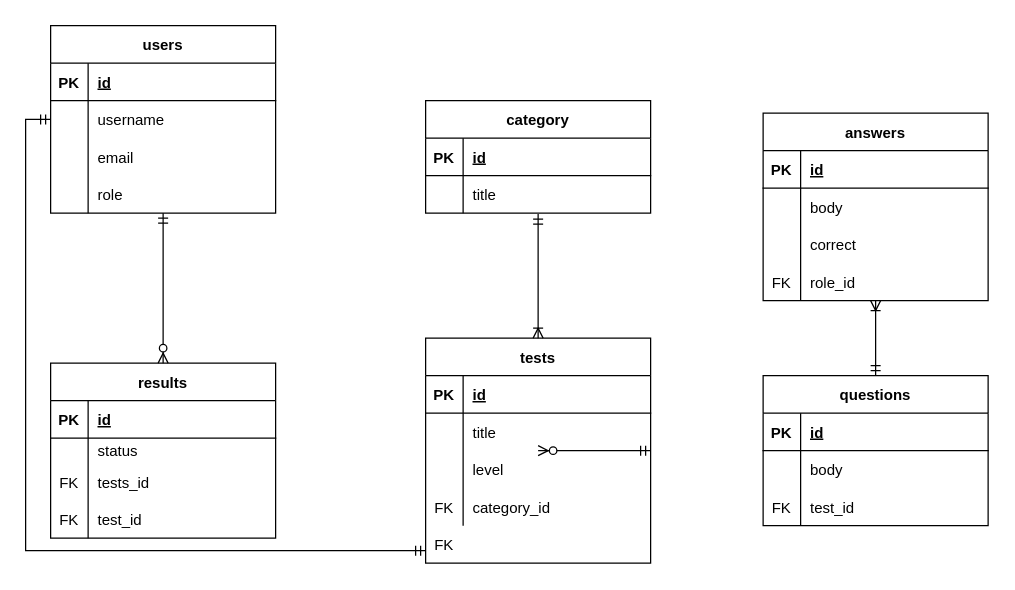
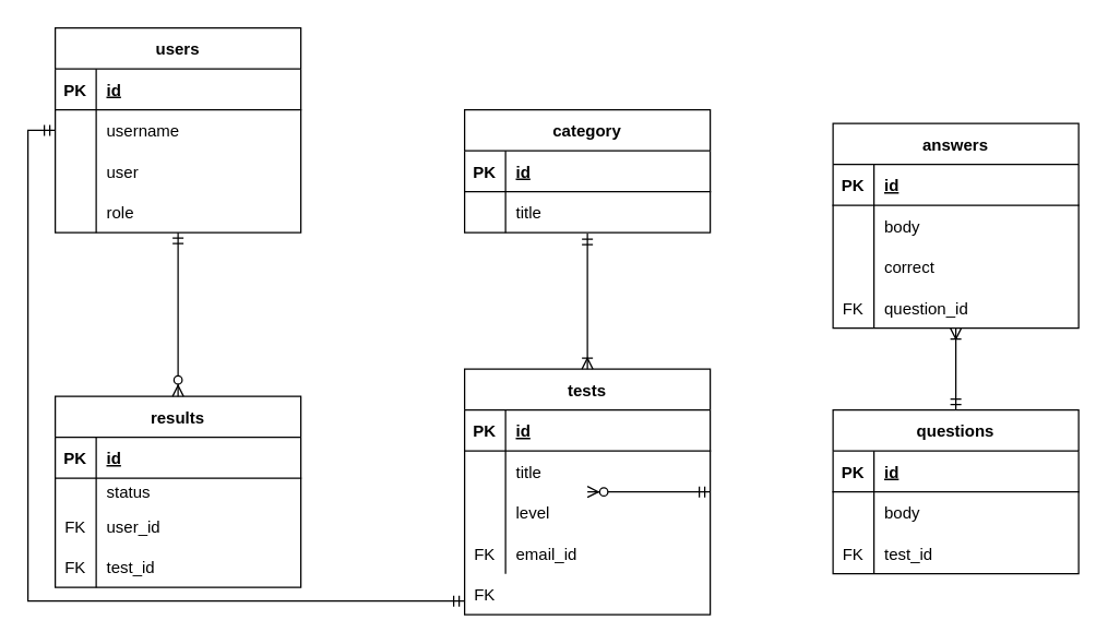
  <mxCell id="0" />
  <mxCell id="1" parent="0" />
  <mxCell id="2" value="users" style="shape=table;startSize=30;container=1;collapsible=1;childLayout=tableLayout;fixedRows=1;rowLines=0;fontStyle=1;align=center;resizeLast=1;" vertex="1" parent="1"><mxGeometry x="40" y="20" width="180" height="150" as="geometry" /></mxCell>
  <mxCell id="3" value="" style="shape=tableRow;horizontal=0;startSize=0;swimlaneHead=0;swimlaneBody=0;fillColor=none;collapsible=0;dropTarget=0;points=[[0,0.5],[1,0.5]];portConstraint=eastwest;top=0;left=0;right=0;bottom=1;" vertex="1" parent="2"><mxGeometry y="30" width="180" height="30" as="geometry" /></mxCell>
  <mxCell id="4" value="PK" style="shape=partialRectangle;connectable=0;fillColor=none;top=0;left=0;bottom=0;right=0;fontStyle=1;overflow=hidden;" vertex="1" parent="3"><mxGeometry width="30" height="30" as="geometry"><mxRectangle width="30" height="30" as="alternateBounds" /></mxGeometry></mxCell>
  <mxCell id="5" value="id" style="shape=partialRectangle;connectable=0;fillColor=none;top=0;left=0;bottom=0;right=0;align=left;spacingLeft=6;fontStyle=5;overflow=hidden;" vertex="1" parent="3"><mxGeometry x="30" width="150" height="30" as="geometry"><mxRectangle width="150" height="30" as="alternateBounds" /></mxGeometry></mxCell>
  <mxCell id="6" value="" style="shape=tableRow;horizontal=0;startSize=0;swimlaneHead=0;swimlaneBody=0;fillColor=none;collapsible=0;dropTarget=0;points=[[0,0.5],[1,0.5]];portConstraint=eastwest;top=0;left=0;right=0;bottom=0;" vertex="1" parent="2"><mxGeometry y="60" width="180" height="30" as="geometry" /></mxCell>
  <mxCell id="7" value="" style="shape=partialRectangle;connectable=0;fillColor=none;top=0;left=0;bottom=0;right=0;editable=1;overflow=hidden;" vertex="1" parent="6"><mxGeometry width="30" height="30" as="geometry"><mxRectangle width="30" height="30" as="alternateBounds" /></mxGeometry></mxCell>
  <mxCell id="8" value="username" style="shape=partialRectangle;connectable=0;fillColor=none;top=0;left=0;bottom=0;right=0;align=left;spacingLeft=6;overflow=hidden;" vertex="1" parent="6"><mxGeometry x="30" width="150" height="30" as="geometry"><mxRectangle width="150" height="30" as="alternateBounds" /></mxGeometry></mxCell>
  <mxCell id="9" value="" style="shape=tableRow;horizontal=0;startSize=0;swimlaneHead=0;swimlaneBody=0;fillColor=none;collapsible=0;dropTarget=0;points=[[0,0.5],[1,0.5]];portConstraint=eastwest;top=0;left=0;right=0;bottom=0;" vertex="1" parent="2"><mxGeometry y="90" width="180" height="30" as="geometry" /></mxCell>
  <mxCell id="10" value="" style="shape=partialRectangle;connectable=0;fillColor=none;top=0;left=0;bottom=0;right=0;editable=1;overflow=hidden;" vertex="1" parent="9"><mxGeometry width="30" height="30" as="geometry"><mxRectangle width="30" height="30" as="alternateBounds" /></mxGeometry></mxCell>
- <mxCell id="11" value="email" style="shape=partialRectangle;connectable=0;fillColor=none;top=0;left=0;bottom=0;right=0;align=left;spacingLeft=6;overflow=hidden;" vertex="1" parent="9"><mxGeometry x="30" width="150" height="30" as="geometry"><mxRectangle width="150" height="30" as="alternateBounds" /></mxGeometry></mxCell>
+ <mxCell id="11" value="user" style="shape=partialRectangle;connectable=0;fillColor=none;top=0;left=0;bottom=0;right=0;align=left;spacingLeft=6;overflow=hidden;" vertex="1" parent="9"><mxGeometry x="30" width="150" height="30" as="geometry"><mxRectangle width="150" height="30" as="alternateBounds" /></mxGeometry></mxCell>
  <mxCell id="12" value="" style="shape=tableRow;horizontal=0;startSize=0;swimlaneHead=0;swimlaneBody=0;fillColor=none;collapsible=0;dropTarget=0;points=[[0,0.5],[1,0.5]];portConstraint=eastwest;top=0;left=0;right=0;bottom=0;" vertex="1" parent="2"><mxGeometry y="120" width="180" height="30" as="geometry" /></mxCell>
  <mxCell id="13" value="" style="shape=partialRectangle;connectable=0;fillColor=none;top=0;left=0;bottom=0;right=0;editable=1;overflow=hidden;" vertex="1" parent="12"><mxGeometry width="30" height="30" as="geometry"><mxRectangle width="30" height="30" as="alternateBounds" /></mxGeometry></mxCell>
  <mxCell id="14" value="role" style="shape=partialRectangle;connectable=0;fillColor=none;top=0;left=0;bottom=0;right=0;align=left;spacingLeft=6;overflow=hidden;" vertex="1" parent="12"><mxGeometry x="30" width="150" height="30" as="geometry"><mxRectangle width="150" height="30" as="alternateBounds" /></mxGeometry></mxCell>
  <mxCell id="15" value="results" style="shape=table;startSize=30;container=1;collapsible=1;childLayout=tableLayout;fixedRows=1;rowLines=0;fontStyle=1;align=center;resizeLast=1;" vertex="1" parent="1"><mxGeometry x="40" y="290" width="180" height="140" as="geometry" /></mxCell>
  <mxCell id="16" value="" style="shape=tableRow;horizontal=0;startSize=0;swimlaneHead=0;swimlaneBody=0;fillColor=none;collapsible=0;dropTarget=0;points=[[0,0.5],[1,0.5]];portConstraint=eastwest;top=0;left=0;right=0;bottom=1;" vertex="1" parent="15"><mxGeometry y="30" width="180" height="30" as="geometry" /></mxCell>
  <mxCell id="17" value="PK" style="shape=partialRectangle;connectable=0;fillColor=none;top=0;left=0;bottom=0;right=0;fontStyle=1;overflow=hidden;" vertex="1" parent="16"><mxGeometry width="30" height="30" as="geometry"><mxRectangle width="30" height="30" as="alternateBounds" /></mxGeometry></mxCell>
  <mxCell id="18" value="id" style="shape=partialRectangle;connectable=0;fillColor=none;top=0;left=0;bottom=0;right=0;align=left;spacingLeft=6;fontStyle=5;overflow=hidden;" vertex="1" parent="16"><mxGeometry x="30" width="150" height="30" as="geometry"><mxRectangle width="150" height="30" as="alternateBounds" /></mxGeometry></mxCell>
  <mxCell id="19" value="" style="shape=tableRow;horizontal=0;startSize=0;swimlaneHead=0;swimlaneBody=0;fillColor=none;collapsible=0;dropTarget=0;points=[[0,0.5],[1,0.5]];portConstraint=eastwest;top=0;left=0;right=0;bottom=0;" vertex="1" parent="15"><mxGeometry y="60" width="180" height="20" as="geometry" /></mxCell>
  <mxCell id="20" value="" style="shape=partialRectangle;connectable=0;fillColor=none;top=0;left=0;bottom=0;right=0;editable=1;overflow=hidden;" vertex="1" parent="19"><mxGeometry width="30" height="20" as="geometry"><mxRectangle width="30" height="20" as="alternateBounds" /></mxGeometry></mxCell>
  <mxCell id="21" value="status" style="shape=partialRectangle;connectable=0;fillColor=none;top=0;left=0;bottom=0;right=0;align=left;spacingLeft=6;overflow=hidden;" vertex="1" parent="19"><mxGeometry x="30" width="150" height="20" as="geometry"><mxRectangle width="150" height="20" as="alternateBounds" /></mxGeometry></mxCell>
  <mxCell id="22" value="" style="shape=tableRow;horizontal=0;startSize=0;swimlaneHead=0;swimlaneBody=0;fillColor=none;collapsible=0;dropTarget=0;points=[[0,0.5],[1,0.5]];portConstraint=eastwest;top=0;left=0;right=0;bottom=0;" vertex="1" parent="15"><mxGeometry y="80" width="180" height="30" as="geometry" /></mxCell>
  <mxCell id="23" value="FK" style="shape=partialRectangle;connectable=0;fillColor=none;top=0;left=0;bottom=0;right=0;editable=1;overflow=hidden;" vertex="1" parent="22"><mxGeometry width="30" height="30" as="geometry"><mxRectangle width="30" height="30" as="alternateBounds" /></mxGeometry></mxCell>
- <mxCell id="24" value="tests_id" style="shape=partialRectangle;connectable=0;fillColor=none;top=0;left=0;bottom=0;right=0;align=left;spacingLeft=6;overflow=hidden;" vertex="1" parent="22"><mxGeometry x="30" width="150" height="30" as="geometry"><mxRectangle width="150" height="30" as="alternateBounds" /></mxGeometry></mxCell>
+ <mxCell id="24" value="user_id" style="shape=partialRectangle;connectable=0;fillColor=none;top=0;left=0;bottom=0;right=0;align=left;spacingLeft=6;overflow=hidden;" vertex="1" parent="22"><mxGeometry x="30" width="150" height="30" as="geometry"><mxRectangle width="150" height="30" as="alternateBounds" /></mxGeometry></mxCell>
  <mxCell id="25" value="" style="shape=tableRow;horizontal=0;startSize=0;swimlaneHead=0;swimlaneBody=0;fillColor=none;collapsible=0;dropTarget=0;points=[[0,0.5],[1,0.5]];portConstraint=eastwest;top=0;left=0;right=0;bottom=0;" vertex="1" parent="15"><mxGeometry y="110" width="180" height="30" as="geometry" /></mxCell>
  <mxCell id="26" value="FK" style="shape=partialRectangle;connectable=0;fillColor=none;top=0;left=0;bottom=0;right=0;editable=1;overflow=hidden;" vertex="1" parent="25"><mxGeometry width="30" height="30" as="geometry"><mxRectangle width="30" height="30" as="alternateBounds" /></mxGeometry></mxCell>
  <mxCell id="27" value="test_id" style="shape=partialRectangle;connectable=0;fillColor=none;top=0;left=0;bottom=0;right=0;align=left;spacingLeft=6;overflow=hidden;" vertex="1" parent="25"><mxGeometry x="30" width="150" height="30" as="geometry"><mxRectangle width="150" height="30" as="alternateBounds" /></mxGeometry></mxCell>
  <mxCell id="28" value="category" style="shape=table;startSize=30;container=1;collapsible=1;childLayout=tableLayout;fixedRows=1;rowLines=0;fontStyle=1;align=center;resizeLast=1;" vertex="1" parent="1"><mxGeometry x="340" y="80" width="180" height="90" as="geometry" /></mxCell>
  <mxCell id="29" value="" style="shape=tableRow;horizontal=0;startSize=0;swimlaneHead=0;swimlaneBody=0;fillColor=none;collapsible=0;dropTarget=0;points=[[0,0.5],[1,0.5]];portConstraint=eastwest;top=0;left=0;right=0;bottom=1;" vertex="1" parent="28"><mxGeometry y="30" width="180" height="30" as="geometry" /></mxCell>
  <mxCell id="30" value="PK" style="shape=partialRectangle;connectable=0;fillColor=none;top=0;left=0;bottom=0;right=0;fontStyle=1;overflow=hidden;" vertex="1" parent="29"><mxGeometry width="30" height="30" as="geometry"><mxRectangle width="30" height="30" as="alternateBounds" /></mxGeometry></mxCell>
  <mxCell id="31" value="id" style="shape=partialRectangle;connectable=0;fillColor=none;top=0;left=0;bottom=0;right=0;align=left;spacingLeft=6;fontStyle=5;overflow=hidden;" vertex="1" parent="29"><mxGeometry x="30" width="150" height="30" as="geometry"><mxRectangle width="150" height="30" as="alternateBounds" /></mxGeometry></mxCell>
  <mxCell id="32" value="" style="shape=tableRow;horizontal=0;startSize=0;swimlaneHead=0;swimlaneBody=0;fillColor=none;collapsible=0;dropTarget=0;points=[[0,0.5],[1,0.5]];portConstraint=eastwest;top=0;left=0;right=0;bottom=0;" vertex="1" parent="28"><mxGeometry y="60" width="180" height="30" as="geometry" /></mxCell>
  <mxCell id="33" value="" style="shape=partialRectangle;connectable=0;fillColor=none;top=0;left=0;bottom=0;right=0;editable=1;overflow=hidden;" vertex="1" parent="32"><mxGeometry width="30" height="30" as="geometry"><mxRectangle width="30" height="30" as="alternateBounds" /></mxGeometry></mxCell>
  <mxCell id="34" value="title" style="shape=partialRectangle;connectable=0;fillColor=none;top=0;left=0;bottom=0;right=0;align=left;spacingLeft=6;overflow=hidden;" vertex="1" parent="32"><mxGeometry x="30" width="150" height="30" as="geometry"><mxRectangle width="150" height="30" as="alternateBounds" /></mxGeometry></mxCell>
  <mxCell id="35" value="tests" style="shape=table;startSize=30;container=1;collapsible=1;childLayout=tableLayout;fixedRows=1;rowLines=0;fontStyle=1;align=center;resizeLast=1;" vertex="1" parent="1"><mxGeometry x="340" y="270" width="180" height="180" as="geometry" /></mxCell>
  <mxCell id="36" value="" style="shape=tableRow;horizontal=0;startSize=0;swimlaneHead=0;swimlaneBody=0;fillColor=none;collapsible=0;dropTarget=0;points=[[0,0.5],[1,0.5]];portConstraint=eastwest;top=0;left=0;right=0;bottom=1;" vertex="1" parent="35"><mxGeometry y="30" width="180" height="30" as="geometry" /></mxCell>
  <mxCell id="37" value="PK" style="shape=partialRectangle;connectable=0;fillColor=none;top=0;left=0;bottom=0;right=0;fontStyle=1;overflow=hidden;" vertex="1" parent="36"><mxGeometry width="30" height="30" as="geometry"><mxRectangle width="30" height="30" as="alternateBounds" /></mxGeometry></mxCell>
  <mxCell id="38" value="id" style="shape=partialRectangle;connectable=0;fillColor=none;top=0;left=0;bottom=0;right=0;align=left;spacingLeft=6;fontStyle=5;overflow=hidden;strokeColor=#000000;" vertex="1" parent="36"><mxGeometry x="30" width="150" height="30" as="geometry"><mxRectangle width="150" height="30" as="alternateBounds" /></mxGeometry></mxCell>
  <mxCell id="39" value="" style="shape=tableRow;horizontal=0;startSize=0;swimlaneHead=0;swimlaneBody=0;fillColor=none;collapsible=0;dropTarget=0;points=[[0,0.5],[1,0.5]];portConstraint=eastwest;top=0;left=0;right=0;bottom=0;" vertex="1" parent="35"><mxGeometry y="60" width="180" height="30" as="geometry" /></mxCell>
  <mxCell id="40" value="" style="shape=partialRectangle;connectable=0;fillColor=none;top=0;left=0;bottom=0;right=0;editable=1;overflow=hidden;" vertex="1" parent="39"><mxGeometry width="30" height="30" as="geometry"><mxRectangle width="30" height="30" as="alternateBounds" /></mxGeometry></mxCell>
  <mxCell id="41" value="title" style="shape=partialRectangle;connectable=0;fillColor=none;top=0;left=0;bottom=0;right=0;align=left;spacingLeft=6;overflow=hidden;" vertex="1" parent="39"><mxGeometry x="30" width="150" height="30" as="geometry"><mxRectangle width="150" height="30" as="alternateBounds" /></mxGeometry></mxCell>
  <mxCell id="42" value="" style="shape=tableRow;horizontal=0;startSize=0;swimlaneHead=0;swimlaneBody=0;fillColor=none;collapsible=0;dropTarget=0;points=[[0,0.5],[1,0.5]];portConstraint=eastwest;top=0;left=0;right=0;bottom=0;" vertex="1" parent="35"><mxGeometry y="90" width="180" height="30" as="geometry" /></mxCell>
  <mxCell id="43" value="" style="shape=partialRectangle;connectable=0;fillColor=none;top=0;left=0;bottom=0;right=0;editable=1;overflow=hidden;" vertex="1" parent="42"><mxGeometry width="30" height="30" as="geometry"><mxRectangle width="30" height="30" as="alternateBounds" /></mxGeometry></mxCell>
  <mxCell id="44" value="level" style="shape=partialRectangle;connectable=0;fillColor=none;top=0;left=0;bottom=0;right=0;align=left;spacingLeft=6;overflow=hidden;" vertex="1" parent="42"><mxGeometry x="30" width="150" height="30" as="geometry"><mxRectangle width="150" height="30" as="alternateBounds" /></mxGeometry></mxCell>
  <mxCell id="45" value="" style="shape=tableRow;horizontal=0;startSize=0;swimlaneHead=0;swimlaneBody=0;fillColor=none;collapsible=0;dropTarget=0;points=[[0,0.5],[1,0.5]];portConstraint=eastwest;top=0;left=0;right=0;bottom=0;" vertex="1" parent="35"><mxGeometry y="120" width="180" height="30" as="geometry" /></mxCell>
  <mxCell id="46" value="FK" style="shape=partialRectangle;connectable=0;fillColor=none;top=0;left=0;bottom=0;right=0;editable=1;overflow=hidden;" vertex="1" parent="45"><mxGeometry width="30" height="30" as="geometry"><mxRectangle width="30" height="30" as="alternateBounds" /></mxGeometry></mxCell>
- <mxCell id="47" value="category_id" style="shape=partialRectangle;connectable=0;fillColor=none;top=0;left=0;bottom=0;right=0;align=left;spacingLeft=6;overflow=hidden;" vertex="1" parent="45"><mxGeometry x="30" width="150" height="30" as="geometry"><mxRectangle width="150" height="30" as="alternateBounds" /></mxGeometry></mxCell>
+ <mxCell id="47" value="email_id" style="shape=partialRectangle;connectable=0;fillColor=none;top=0;left=0;bottom=0;right=0;align=left;spacingLeft=6;overflow=hidden;" vertex="1" parent="45"><mxGeometry x="30" width="150" height="30" as="geometry"><mxRectangle width="150" height="30" as="alternateBounds" /></mxGeometry></mxCell>
  <mxCell id="48" value="FK" style="shape=partialRectangle;connectable=0;fillColor=none;top=0;left=0;bottom=0;right=0;editable=1;overflow=hidden;" vertex="1" parent="1"><mxGeometry x="340" y="420" width="30" height="30" as="geometry"><mxRectangle width="30" height="30" as="alternateBounds" /></mxGeometry></mxCell>
  <mxCell id="49" value="questions" style="shape=table;startSize=30;container=1;collapsible=1;childLayout=tableLayout;fixedRows=1;rowLines=0;fontStyle=1;align=center;resizeLast=1;strokeColor=#000000;" vertex="1" parent="1"><mxGeometry x="610" y="300" width="180" height="120" as="geometry" /></mxCell>
  <mxCell id="50" value="" style="shape=tableRow;horizontal=0;startSize=0;swimlaneHead=0;swimlaneBody=0;fillColor=none;collapsible=0;dropTarget=0;points=[[0,0.5],[1,0.5]];portConstraint=eastwest;top=0;left=0;right=0;bottom=1;strokeColor=#000000;" vertex="1" parent="49"><mxGeometry y="30" width="180" height="30" as="geometry" /></mxCell>
  <mxCell id="51" value="PK" style="shape=partialRectangle;connectable=0;fillColor=none;top=0;left=0;bottom=0;right=0;fontStyle=1;overflow=hidden;strokeColor=#000000;" vertex="1" parent="50"><mxGeometry width="30" height="30" as="geometry"><mxRectangle width="30" height="30" as="alternateBounds" /></mxGeometry></mxCell>
  <mxCell id="52" value="id" style="shape=partialRectangle;connectable=0;fillColor=none;top=0;left=0;bottom=0;right=0;align=left;spacingLeft=6;fontStyle=5;overflow=hidden;strokeColor=#000000;" vertex="1" parent="50"><mxGeometry x="30" width="150" height="30" as="geometry"><mxRectangle width="150" height="30" as="alternateBounds" /></mxGeometry></mxCell>
  <mxCell id="53" value="" style="shape=tableRow;horizontal=0;startSize=0;swimlaneHead=0;swimlaneBody=0;fillColor=none;collapsible=0;dropTarget=0;points=[[0,0.5],[1,0.5]];portConstraint=eastwest;top=0;left=0;right=0;bottom=0;strokeColor=#000000;" vertex="1" parent="49"><mxGeometry y="60" width="180" height="30" as="geometry" /></mxCell>
  <mxCell id="54" value="" style="shape=partialRectangle;connectable=0;fillColor=none;top=0;left=0;bottom=0;right=0;editable=1;overflow=hidden;strokeColor=#000000;" vertex="1" parent="53"><mxGeometry width="30" height="30" as="geometry"><mxRectangle width="30" height="30" as="alternateBounds" /></mxGeometry></mxCell>
  <mxCell id="55" value="body" style="shape=partialRectangle;connectable=0;fillColor=none;top=0;left=0;bottom=0;right=0;align=left;spacingLeft=6;overflow=hidden;strokeColor=#000000;" vertex="1" parent="53"><mxGeometry x="30" width="150" height="30" as="geometry"><mxRectangle width="150" height="30" as="alternateBounds" /></mxGeometry></mxCell>
  <mxCell id="56" value="" style="shape=tableRow;horizontal=0;startSize=0;swimlaneHead=0;swimlaneBody=0;fillColor=none;collapsible=0;dropTarget=0;points=[[0,0.5],[1,0.5]];portConstraint=eastwest;top=0;left=0;right=0;bottom=0;strokeColor=#000000;" vertex="1" parent="49"><mxGeometry y="90" width="180" height="30" as="geometry" /></mxCell>
  <mxCell id="57" value="FK" style="shape=partialRectangle;connectable=0;fillColor=none;top=0;left=0;bottom=0;right=0;editable=1;overflow=hidden;strokeColor=#000000;" vertex="1" parent="56"><mxGeometry width="30" height="30" as="geometry"><mxRectangle width="30" height="30" as="alternateBounds" /></mxGeometry></mxCell>
  <mxCell id="58" value="test_id" style="shape=partialRectangle;connectable=0;fillColor=none;top=0;left=0;bottom=0;right=0;align=left;spacingLeft=6;overflow=hidden;strokeColor=#000000;" vertex="1" parent="56"><mxGeometry x="30" width="150" height="30" as="geometry"><mxRectangle width="150" height="30" as="alternateBounds" /></mxGeometry></mxCell>
  <mxCell id="59" value="answers" style="shape=table;startSize=30;container=1;collapsible=1;childLayout=tableLayout;fixedRows=1;rowLines=0;fontStyle=1;align=center;resizeLast=1;strokeColor=#000000;" vertex="1" parent="1"><mxGeometry x="610" y="90" width="180" height="150" as="geometry" /></mxCell>
  <mxCell id="60" value="" style="shape=tableRow;horizontal=0;startSize=0;swimlaneHead=0;swimlaneBody=0;fillColor=none;collapsible=0;dropTarget=0;points=[[0,0.5],[1,0.5]];portConstraint=eastwest;top=0;left=0;right=0;bottom=1;strokeColor=#000000;" vertex="1" parent="59"><mxGeometry y="30" width="180" height="30" as="geometry" /></mxCell>
  <mxCell id="61" value="PK" style="shape=partialRectangle;connectable=0;fillColor=none;top=0;left=0;bottom=0;right=0;fontStyle=1;overflow=hidden;strokeColor=#000000;" vertex="1" parent="60"><mxGeometry width="30" height="30" as="geometry"><mxRectangle width="30" height="30" as="alternateBounds" /></mxGeometry></mxCell>
  <mxCell id="62" value="id" style="shape=partialRectangle;connectable=0;fillColor=none;top=0;left=0;bottom=0;right=0;align=left;spacingLeft=6;fontStyle=5;overflow=hidden;strokeColor=#000000;" vertex="1" parent="60"><mxGeometry x="30" width="150" height="30" as="geometry"><mxRectangle width="150" height="30" as="alternateBounds" /></mxGeometry></mxCell>
  <mxCell id="63" value="" style="shape=tableRow;horizontal=0;startSize=0;swimlaneHead=0;swimlaneBody=0;fillColor=none;collapsible=0;dropTarget=0;points=[[0,0.5],[1,0.5]];portConstraint=eastwest;top=0;left=0;right=0;bottom=0;strokeColor=#000000;" vertex="1" parent="59"><mxGeometry y="60" width="180" height="30" as="geometry" /></mxCell>
  <mxCell id="64" value="" style="shape=partialRectangle;connectable=0;fillColor=none;top=0;left=0;bottom=0;right=0;editable=1;overflow=hidden;strokeColor=#000000;" vertex="1" parent="63"><mxGeometry width="30" height="30" as="geometry"><mxRectangle width="30" height="30" as="alternateBounds" /></mxGeometry></mxCell>
  <mxCell id="65" value="body" style="shape=partialRectangle;connectable=0;fillColor=none;top=0;left=0;bottom=0;right=0;align=left;spacingLeft=6;overflow=hidden;strokeColor=#000000;" vertex="1" parent="63"><mxGeometry x="30" width="150" height="30" as="geometry"><mxRectangle width="150" height="30" as="alternateBounds" /></mxGeometry></mxCell>
  <mxCell id="66" value="" style="shape=tableRow;horizontal=0;startSize=0;swimlaneHead=0;swimlaneBody=0;fillColor=none;collapsible=0;dropTarget=0;points=[[0,0.5],[1,0.5]];portConstraint=eastwest;top=0;left=0;right=0;bottom=0;strokeColor=#000000;" vertex="1" parent="59"><mxGeometry y="90" width="180" height="30" as="geometry" /></mxCell>
  <mxCell id="67" value="" style="shape=partialRectangle;connectable=0;fillColor=none;top=0;left=0;bottom=0;right=0;editable=1;overflow=hidden;strokeColor=#000000;" vertex="1" parent="66"><mxGeometry width="30" height="30" as="geometry"><mxRectangle width="30" height="30" as="alternateBounds" /></mxGeometry></mxCell>
  <mxCell id="68" value="correct" style="shape=partialRectangle;connectable=0;fillColor=none;top=0;left=0;bottom=0;right=0;align=left;spacingLeft=6;overflow=hidden;strokeColor=#000000;" vertex="1" parent="66"><mxGeometry x="30" width="150" height="30" as="geometry"><mxRectangle width="150" height="30" as="alternateBounds" /></mxGeometry></mxCell>
  <mxCell id="69" value="" style="shape=tableRow;horizontal=0;startSize=0;swimlaneHead=0;swimlaneBody=0;fillColor=none;collapsible=0;dropTarget=0;points=[[0,0.5],[1,0.5]];portConstraint=eastwest;top=0;left=0;right=0;bottom=0;strokeColor=#000000;" vertex="1" parent="59"><mxGeometry y="120" width="180" height="30" as="geometry" /></mxCell>
  <mxCell id="70" value="FK" style="shape=partialRectangle;connectable=0;fillColor=none;top=0;left=0;bottom=0;right=0;editable=1;overflow=hidden;strokeColor=#000000;" vertex="1" parent="69"><mxGeometry width="30" height="30" as="geometry"><mxRectangle width="30" height="30" as="alternateBounds" /></mxGeometry></mxCell>
- <mxCell id="71" value="role_id" style="shape=partialRectangle;connectable=0;fillColor=none;top=0;left=0;bottom=0;right=0;align=left;spacingLeft=6;overflow=hidden;strokeColor=#000000;" vertex="1" parent="69"><mxGeometry x="30" width="150" height="30" as="geometry"><mxRectangle width="150" height="30" as="alternateBounds" /></mxGeometry></mxCell>
+ <mxCell id="71" value="question_id" style="shape=partialRectangle;connectable=0;fillColor=none;top=0;left=0;bottom=0;right=0;align=left;spacingLeft=6;overflow=hidden;strokeColor=#000000;" vertex="1" parent="69"><mxGeometry x="30" width="150" height="30" as="geometry"><mxRectangle width="150" height="30" as="alternateBounds" /></mxGeometry></mxCell>
  <mxCell id="72" value="" style="fontSize=12;html=1;endArrow=ERoneToMany;startArrow=ERmandOne;rounded=0;edgeStyle=orthogonalEdgeStyle;entryX=0.5;entryY=0;entryDx=0;entryDy=0;exitX=0.5;exitY=1.024;exitDx=0;exitDy=0;exitPerimeter=0;" edge="1" parent="1" source="32" target="35"><mxGeometry width="100" height="100" relative="1" as="geometry"><mxPoint x="430" y="180" as="sourcePoint" /><mxPoint x="576" y="250" as="targetPoint" /></mxGeometry></mxCell>
  <mxCell id="73" value="" style="edgeStyle=orthogonalEdgeStyle;fontSize=12;html=1;endArrow=ERmandOne;startArrow=ERmandOne;rounded=0;entryX=0;entryY=0.5;entryDx=0;entryDy=0;" edge="1" parent="1" target="6"><mxGeometry width="100" height="100" relative="1" as="geometry"><mxPoint x="340" y="440" as="sourcePoint" /><mxPoint x="10" y="90" as="targetPoint" /><Array as="points"><mxPoint x="20" y="440" /><mxPoint x="20" y="95" /></Array></mxGeometry></mxCell>
  <mxCell id="74" value="" style="fontSize=12;html=1;endArrow=ERoneToMany;startArrow=ERmandOne;rounded=0;" edge="1" parent="1"><mxGeometry width="100" height="100" relative="1" as="geometry"><mxPoint x="700" y="300" as="sourcePoint" /><mxPoint x="700" y="240" as="targetPoint" /></mxGeometry></mxCell>
  <mxCell id="75" value="" style="fontSize=12;html=1;endArrow=ERzeroToMany;startArrow=ERmandOne;rounded=0;entryX=0.5;entryY=0;entryDx=0;entryDy=0;" edge="1" parent="1" target="15"><mxGeometry width="100" height="100" relative="1" as="geometry"><mxPoint x="130" y="170" as="sourcePoint" /><mxPoint x="200" y="520" as="targetPoint" /></mxGeometry></mxCell>
  <mxCell id="76" value="" style="fontSize=12;html=1;endArrow=ERzeroToMany;startArrow=ERmandOne;rounded=0;" edge="1" parent="1" source="35" target="44"><mxGeometry width="100" height="100" relative="1" as="geometry"><mxPoint x="280" y="200" as="sourcePoint" /><mxPoint x="280" y="320" as="targetPoint" /></mxGeometry></mxCell>
